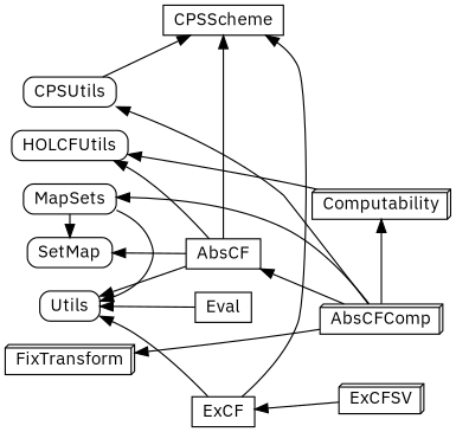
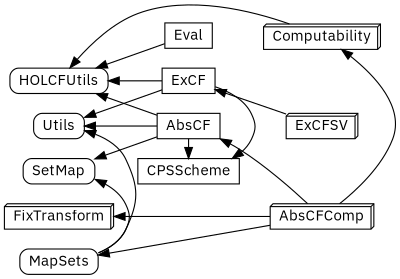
  digraph {
    fontname="IBM Plex Sans"
    rankdir=RL
    ranksep=0.3
    node [fontname="IBM Plex Sans" shape=box]
    edge [fontname="IBM Plex Sans" weight=0]
    CPSScheme [height=0 width=0]
    Eval [height=0 width=0]
    AbsCF [height=0 width=0]
    ExCF [height=0 width=0]
-   CPSUtils [height=0 style=rounded width=0]
    HOLCFUtils [height=0 style=rounded width=0]
    Utils [height=0 style=rounded width=0]
    SetMap [height=0 style=rounded width=0]
    FixTransform [height=0 shape=box3d style=rounded width=0]
    MapSets [height=0 style=rounded width=0]
    ExCFSV [height=0 shape=box3d width=0]
    Computability [height=0 shape=box3d width=0]
    AbsCFComp [height=0 shape=box3d width=0]
    subgraph sub_1 {
      rank=same
      CPSScheme
      Eval
      AbsCF
      ExCF
    }
    subgraph sub_2 {
      rank=same
-     CPSUtils
      HOLCFUtils
      Utils
      SetMap
      FixTransform
      MapSets
    }
    subgraph sub_3 {
      rank=same
      ExCFSV
      Computability
      AbsCFComp
    }
-   Eval -> Utils
+   Eval -> HOLCFUtils
    AbsCF -> CPSScheme
    AbsCF -> HOLCFUtils [weight=1]
    AbsCF -> Utils [weight=1]
    AbsCF -> SetMap
    ExCF -> CPSScheme
+   ExCF -> HOLCFUtils
    ExCF -> Utils [weight=1]
-   CPSUtils -> CPSScheme
    MapSets -> Utils
    MapSets -> SetMap
    ExCFSV -> ExCF
    Computability -> HOLCFUtils
    AbsCFComp -> AbsCF
-   AbsCFComp -> CPSUtils [weight=1]
    AbsCFComp -> FixTransform [weight=1]
    AbsCFComp -> MapSets
    AbsCFComp -> Computability
  }
